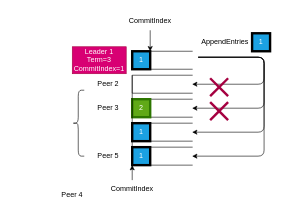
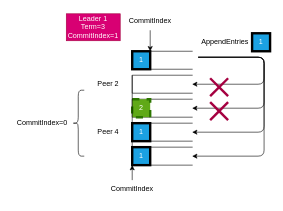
  <mxCell id="0" />
  <mxCell id="1" parent="0" />
  <mxCell id="2" value="" style="shape=partialRectangle;whiteSpace=wrap;html=1;bottom=1;right=1;left=1;top=0;fillColor=none;routingCenterX=-0.5;rotation=90;" vertex="1" parent="1"><mxGeometry x="255" y="50" width="30" height="100" as="geometry" /></mxCell>
  <mxCell id="3" value="" style="shape=partialRectangle;whiteSpace=wrap;html=1;bottom=1;right=1;left=1;top=0;fillColor=none;routingCenterX=-0.5;rotation=90;" vertex="1" parent="1"><mxGeometry x="255" y="90" width="30" height="100" as="geometry" /></mxCell>
  <mxCell id="4" value="" style="shape=partialRectangle;whiteSpace=wrap;html=1;bottom=1;right=1;left=1;top=0;fillColor=none;routingCenterX=-0.5;rotation=90;" vertex="1" parent="1"><mxGeometry x="255" y="130" width="30" height="100" as="geometry" /></mxCell>
  <mxCell id="5" value="" style="shape=partialRectangle;whiteSpace=wrap;html=1;bottom=1;right=1;left=1;top=0;fillColor=none;routingCenterX=-0.5;rotation=90;" vertex="1" parent="1"><mxGeometry x="255" y="170" width="30" height="100" as="geometry" /></mxCell>
  <mxCell id="6" value="" style="shape=partialRectangle;whiteSpace=wrap;html=1;bottom=1;right=1;left=1;top=0;fillColor=none;routingCenterX=-0.5;rotation=90;" vertex="1" parent="1"><mxGeometry x="255" y="210" width="30" height="100" as="geometry" /></mxCell>
- <mxCell id="7" value="Leader 1&lt;br&gt;Term=3&lt;br&gt;CommitIndex=1" style="text;html=1;strokeColor=#A50040;fillColor=#d80073;align=center;verticalAlign=middle;whiteSpace=wrap;rounded=0;fontColor=#ffffff;" vertex="1" parent="1"><mxGeometry x="120" y="77.5" width="90" height="45" as="geometry" /></mxCell>
+ <mxCell id="7" value="Leader 1&lt;br&gt;Term=3&lt;br&gt;CommitIndex=1" style="text;html=1;strokeColor=#A50040;fillColor=#d80073;align=center;verticalAlign=middle;whiteSpace=wrap;rounded=0;fontColor=#ffffff;" vertex="1" parent="1"><mxGeometry x="110" y="22.5" width="90" height="45" as="geometry" /></mxCell>
  <mxCell id="8" value="Peer 2" style="text;html=1;strokeColor=none;fillColor=none;align=center;verticalAlign=middle;whiteSpace=wrap;rounded=0;" vertex="1" parent="1"><mxGeometry x="150" y="125" width="60" height="30" as="geometry" /></mxCell>
- <mxCell id="9" value="Peer 3" style="text;html=1;align=center;verticalAlign=middle;whiteSpace=wrap;rounded=0;" vertex="1" parent="1"><mxGeometry x="150" y="165" width="60" height="30" as="geometry" /></mxCell>
- <mxCell id="10" value="Peer 4" style="text;html=1;align=center;verticalAlign=middle;whiteSpace=wrap;rounded=0;" vertex="1" parent="1"><mxGeometry x="90" y="310" width="60" height="30" as="geometry" /></mxCell>
- <mxCell id="11" value="Peer 5" style="text;html=1;strokeColor=none;fillColor=none;align=center;verticalAlign=middle;whiteSpace=wrap;rounded=0;" vertex="1" parent="1"><mxGeometry x="150" y="245" width="60" height="30" as="geometry" /></mxCell>
+ <mxCell id="10" value="Peer 4" style="text;html=1;align=center;verticalAlign=middle;whiteSpace=wrap;rounded=0;" vertex="1" parent="1"><mxGeometry x="150" y="205" width="60" height="30" as="geometry" /></mxCell>
  <mxCell id="12" value="1" style="rounded=0;whiteSpace=wrap;html=1;fillColor=#1ba1e2;fontColor=#ffffff;strokeColor=#000000;strokeWidth=4;" vertex="1" parent="1"><mxGeometry x="220" y="85" width="30" height="30" as="geometry" /></mxCell>
  <mxCell id="13" value="" style="edgeStyle=elbowEdgeStyle;elbow=horizontal;endArrow=classic;html=1;entryX=0.5;entryY=0;entryDx=0;entryDy=0;" edge="1" parent="1" target="3"><mxGeometry width="50" height="50" relative="1" as="geometry"><mxPoint x="330" y="95" as="sourcePoint" /><mxPoint x="490" y="235" as="targetPoint" /><Array as="points"><mxPoint x="440" y="125" /></Array></mxGeometry></mxCell>
  <mxCell id="14" value="" style="edgeStyle=elbowEdgeStyle;elbow=horizontal;endArrow=classic;html=1;entryX=0.5;entryY=0;entryDx=0;entryDy=0;" edge="1" parent="1" target="4"><mxGeometry width="50" height="50" relative="1" as="geometry"><mxPoint x="330" y="95" as="sourcePoint" /><mxPoint x="330" y="150" as="targetPoint" /><Array as="points"><mxPoint x="440" y="135" /></Array></mxGeometry></mxCell>
  <mxCell id="15" value="" style="edgeStyle=elbowEdgeStyle;elbow=horizontal;endArrow=classic;html=1;entryX=0.5;entryY=0;entryDx=0;entryDy=0;" edge="1" parent="1" target="5"><mxGeometry width="50" height="50" relative="1" as="geometry"><mxPoint x="330" y="95" as="sourcePoint" /><mxPoint x="380" y="175" as="targetPoint" /><Array as="points"><mxPoint x="440" y="155" /></Array></mxGeometry></mxCell>
  <mxCell id="16" value="" style="edgeStyle=elbowEdgeStyle;elbow=horizontal;endArrow=classic;html=1;entryX=0.5;entryY=0;entryDx=0;entryDy=0;" edge="1" parent="1" target="6"><mxGeometry width="50" height="50" relative="1" as="geometry"><mxPoint x="330" y="95" as="sourcePoint" /><mxPoint x="320" y="220" as="targetPoint" /><Array as="points"><mxPoint x="440" y="175" /></Array></mxGeometry></mxCell>
  <mxCell id="17" value="AppendEntries" style="text;html=1;strokeColor=none;fillColor=none;align=center;verticalAlign=middle;whiteSpace=wrap;rounded=0;" vertex="1" parent="1"><mxGeometry x="310" y="55" width="130" height="30" as="geometry" /></mxCell>
  <mxCell id="18" value="1" style="rounded=0;whiteSpace=wrap;html=1;fillColor=#1ba1e2;fontColor=#ffffff;strokeColor=#000000;strokeWidth=4;" vertex="1" parent="1"><mxGeometry x="420" y="55" width="30" height="30" as="geometry" /></mxCell>
  <mxCell id="19" value="" style="group" vertex="1" connectable="0" parent="1"><mxGeometry x="350" y="130" width="30" height="30" as="geometry" /></mxCell>
  <mxCell id="20" value="" style="endArrow=none;html=1;strokeWidth=4;fillColor=#d80073;strokeColor=#A50040;" edge="1" parent="19"><mxGeometry width="50" height="50" relative="1" as="geometry"><mxPoint y="30" as="sourcePoint" /><mxPoint x="30" as="targetPoint" /></mxGeometry></mxCell>
  <mxCell id="21" value="" style="endArrow=none;html=1;strokeWidth=4;fillColor=#d80073;strokeColor=#A50040;" edge="1" parent="19"><mxGeometry width="50" height="50" relative="1" as="geometry"><mxPoint x="30" y="30" as="sourcePoint" /><mxPoint as="targetPoint" /></mxGeometry></mxCell>
  <mxCell id="22" value="" style="group" vertex="1" connectable="0" parent="1"><mxGeometry x="350" y="170" width="30" height="30" as="geometry" /></mxCell>
  <mxCell id="23" value="" style="endArrow=none;html=1;strokeWidth=4;fillColor=#d80073;strokeColor=#A50040;" edge="1" parent="22"><mxGeometry width="50" height="50" relative="1" as="geometry"><mxPoint y="30" as="sourcePoint" /><mxPoint x="30" as="targetPoint" /></mxGeometry></mxCell>
  <mxCell id="24" value="" style="endArrow=none;html=1;strokeWidth=4;fillColor=#d80073;strokeColor=#A50040;" edge="1" parent="22"><mxGeometry width="50" height="50" relative="1" as="geometry"><mxPoint x="30" y="30" as="sourcePoint" /><mxPoint as="targetPoint" /></mxGeometry></mxCell>
- <mxCell id="25" value="2" style="rounded=0;whiteSpace=wrap;html=1;fillColor=#60a917;fontColor=#ffffff;strokeColor=#2D7600;strokeWidth=4;" vertex="1" parent="1"><mxGeometry x="220" y="165" width="30" height="30" as="geometry" /></mxCell>
+ <mxCell id="25" value="2" style="rounded=0;whiteSpace=wrap;html=1;fillColor=#60a917;fontColor=#ffffff;strokeColor=#2D7600;strokeWidth=4;dashed=1;" vertex="1" parent="1"><mxGeometry x="220" y="165" width="30" height="30" as="geometry" /></mxCell>
  <mxCell id="26" value="1" style="rounded=0;whiteSpace=wrap;html=1;fillColor=#1ba1e2;fontColor=#ffffff;strokeColor=#000000;strokeWidth=4;" vertex="1" parent="1"><mxGeometry x="220" y="245" width="30" height="30" as="geometry" /></mxCell>
  <mxCell id="27" value="1" style="rounded=0;whiteSpace=wrap;html=1;fillColor=#1ba1e2;fontColor=#ffffff;strokeColor=#000000;strokeWidth=4;" vertex="1" parent="1"><mxGeometry x="220" y="205" width="30" height="30" as="geometry" /></mxCell>
  <mxCell id="28" value="" style="shape=curlyBracket;whiteSpace=wrap;html=1;rounded=1;" vertex="1" parent="1"><mxGeometry x="120" y="150" width="20" height="110" as="geometry" /></mxCell>
+ <mxCell id="29" value="CommitIndex=0" style="text;html=1;strokeColor=none;fillColor=none;align=center;verticalAlign=middle;whiteSpace=wrap;rounded=0;" vertex="1" parent="1"><mxGeometry x="20" y="185" width="100" height="40" as="geometry" /></mxCell>
  <mxCell id="30" value="CommitIndex" style="text;html=1;strokeColor=none;fillColor=none;align=center;verticalAlign=middle;whiteSpace=wrap;rounded=0;" vertex="1" parent="1"><mxGeometry x="210" y="20" width="80" height="30" as="geometry" /></mxCell>
  <mxCell id="31" value="" style="endArrow=classic;html=1;entryX=1;entryY=0;entryDx=0;entryDy=0;" edge="1" parent="1" source="30" target="12"><mxGeometry width="50" height="50" relative="1" as="geometry"><mxPoint x="230" y="250" as="sourcePoint" /><mxPoint x="280" y="200" as="targetPoint" /></mxGeometry></mxCell>
  <mxCell id="32" style="edgeStyle=none;html=1;entryX=1;entryY=1;entryDx=0;entryDy=0;" edge="1" parent="1" source="33" target="6"><mxGeometry relative="1" as="geometry" /></mxCell>
  <mxCell id="33" value="CommitIndex" style="text;html=1;strokeColor=none;fillColor=none;align=center;verticalAlign=middle;whiteSpace=wrap;rounded=0;" vertex="1" parent="1"><mxGeometry x="180" y="300" width="80" height="30" as="geometry" /></mxCell>
  <mxCell id="34" value="" style="endArrow=none;html=1;entryX=0;entryY=1;entryDx=0;entryDy=0;exitX=0;exitY=1;exitDx=0;exitDy=0;" edge="1" parent="1" source="26" target="3"><mxGeometry width="50" height="50" relative="1" as="geometry"><mxPoint x="230" y="250" as="sourcePoint" /><mxPoint x="280" y="200" as="targetPoint" /></mxGeometry></mxCell>
